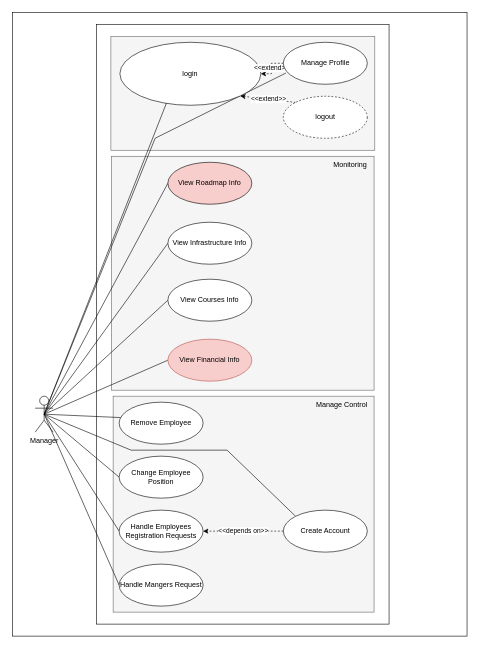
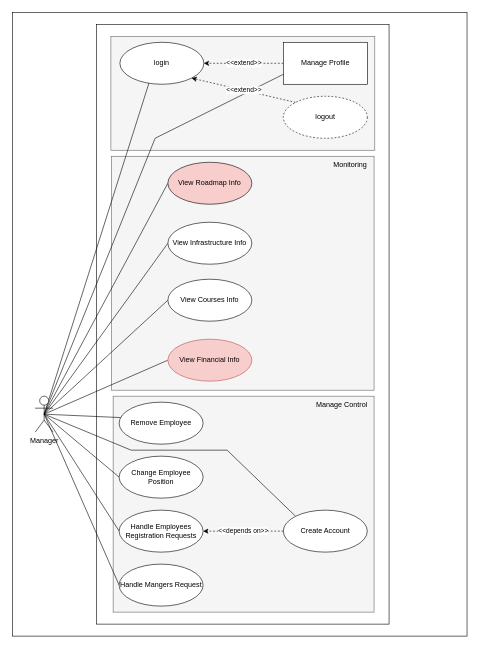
  <mxCell id="0" />
  <mxCell id="1" parent="0" />
  <mxCell id="2" value="" style="rounded=0;whiteSpace=wrap;html=1;movable=1;resizable=1;rotatable=1;deletable=1;editable=1;locked=0;connectable=1;" parent="1" vertex="1"><mxGeometry x="20.5" y="20" width="757.5" height="1040" as="geometry" /></mxCell>
  <mxCell id="3" value="" style="rounded=0;whiteSpace=wrap;html=1;movable=1;resizable=1;rotatable=1;deletable=1;editable=1;locked=0;connectable=1;" parent="1" vertex="1"><mxGeometry x="160.5" width="487.5" height="1000" as="geometry" y="40" /></mxCell>
  <mxCell id="4" value="" style="rounded=0;whiteSpace=wrap;html=1;fillColor=#f5f5f5;fontColor=#333333;strokeColor=#666666;container=0;" parent="1" vertex="1"><mxGeometry x="188" y="660" width="435" height="360" as="geometry" /></mxCell>
  <mxCell id="5" value="" style="rounded=0;whiteSpace=wrap;html=1;fillColor=#f5f5f5;fontColor=#333333;strokeColor=#666666;" parent="1" vertex="1"><mxGeometry x="184.25" y="60" width="440" height="190" as="geometry" /></mxCell>
  <mxCell id="6" value="" style="rounded=0;whiteSpace=wrap;html=1;fillColor=#f5f5f5;fontColor=#333333;strokeColor=#666666;" parent="1" vertex="1"><mxGeometry x="185.5" y="260" width="437.5" height="390" as="geometry" /></mxCell>
  <mxCell id="7" style="rounded=0;orthogonalLoop=1;jettySize=auto;html=1;exitX=0.5;exitY=0.5;exitDx=0;exitDy=0;exitPerimeter=0;entryX=0.5;entryY=0;entryDx=0;entryDy=0;endArrow=none;endFill=0;" parent="1" source="18" target="19" edge="1"><mxGeometry relative="1" as="geometry"><Array as="points" /></mxGeometry></mxCell>
  <mxCell id="8" style="rounded=0;orthogonalLoop=1;jettySize=auto;html=1;exitX=0.5;exitY=0.5;exitDx=0;exitDy=0;exitPerimeter=0;entryX=0;entryY=0.5;entryDx=0;entryDy=0;endArrow=none;endFill=0;" parent="1" source="18" target="25" edge="1"><mxGeometry relative="1" as="geometry" /></mxCell>
  <mxCell id="9" style="rounded=0;orthogonalLoop=1;jettySize=auto;html=1;exitX=0.5;exitY=0.5;exitDx=0;exitDy=0;exitPerimeter=0;entryX=0;entryY=0.5;entryDx=0;entryDy=0;endArrow=none;endFill=0;" parent="1" source="18" target="24" edge="1"><mxGeometry relative="1" as="geometry" /></mxCell>
  <mxCell id="10" style="rounded=0;orthogonalLoop=1;jettySize=auto;html=1;exitX=0.5;exitY=0.5;exitDx=0;exitDy=0;exitPerimeter=0;entryX=0;entryY=0.5;entryDx=0;entryDy=0;endArrow=none;endFill=0;" parent="1" source="18" target="26" edge="1"><mxGeometry relative="1" as="geometry" /></mxCell>
  <mxCell id="11" style="rounded=0;orthogonalLoop=1;jettySize=auto;html=1;exitX=0.5;exitY=0.5;exitDx=0;exitDy=0;exitPerimeter=0;entryX=0;entryY=0.5;entryDx=0;entryDy=0;endArrow=none;endFill=0;" parent="1" source="18" target="27" edge="1"><mxGeometry relative="1" as="geometry" /></mxCell>
  <mxCell id="12" style="rounded=0;orthogonalLoop=1;jettySize=auto;html=1;exitX=0.5;exitY=0.5;exitDx=0;exitDy=0;exitPerimeter=0;entryX=0.019;entryY=0.367;entryDx=0;entryDy=0;entryPerimeter=0;endArrow=none;endFill=0;" parent="1" source="18" target="32" edge="1"><mxGeometry relative="1" as="geometry" /></mxCell>
  <mxCell id="13" style="rounded=0;orthogonalLoop=1;jettySize=auto;html=1;exitX=0.5;exitY=0.5;exitDx=0;exitDy=0;exitPerimeter=0;entryX=0;entryY=0.5;entryDx=0;entryDy=0;endArrow=none;endFill=0;" parent="1" source="18" target="35" edge="1"><mxGeometry relative="1" as="geometry" /></mxCell>
  <mxCell id="14" style="rounded=0;orthogonalLoop=1;jettySize=auto;html=1;exitX=0.5;exitY=0.5;exitDx=0;exitDy=0;exitPerimeter=0;entryX=0;entryY=0.5;entryDx=0;entryDy=0;endArrow=none;endFill=0;" parent="1" source="18" target="31" edge="1"><mxGeometry relative="1" as="geometry" /></mxCell>
  <mxCell id="15" style="rounded=0;orthogonalLoop=1;jettySize=auto;html=1;exitX=0.5;exitY=0.5;exitDx=0;exitDy=0;exitPerimeter=0;entryX=0;entryY=0.5;entryDx=0;entryDy=0;endArrow=none;endFill=0;" parent="1" source="18" target="36" edge="1"><mxGeometry relative="1" as="geometry" /></mxCell>
  <mxCell id="16" style="rounded=0;orthogonalLoop=1;jettySize=auto;html=1;exitX=0.5;exitY=0.5;exitDx=0;exitDy=0;exitPerimeter=0;entryX=0;entryY=0;entryDx=0;entryDy=0;endArrow=none;endFill=0;" parent="1" source="18" target="34" edge="1"><mxGeometry relative="1" as="geometry"><Array as="points"><mxPoint x="218" y="750" /><mxPoint x="378" y="750" /></Array></mxGeometry></mxCell>
  <mxCell id="17" style="rounded=0;orthogonalLoop=1;jettySize=auto;html=1;exitX=0.5;exitY=0.5;exitDx=0;exitDy=0;exitPerimeter=0;entryX=0.031;entryY=0.732;entryDx=0;entryDy=0;entryPerimeter=0;endArrow=none;endFill=0;" parent="1" source="18" target="21" edge="1"><mxGeometry relative="1" as="geometry"><Array as="points"><mxPoint x="258" y="230" /></Array></mxGeometry></mxCell>
  <mxCell id="18" value="Manager" style="shape=umlActor;verticalLabelPosition=bottom;verticalAlign=top;html=1;outlineConnect=0;" parent="1" vertex="1"><mxGeometry x="58" y="660" width="30" height="60" as="geometry" /></mxCell>
- <mxCell id="19" value="login" style="ellipse;whiteSpace=wrap;html=1;" parent="1" vertex="1"><mxGeometry x="199.25" y="70" width="235" height="105" as="geometry" /></mxCell>
+ <mxCell id="19" value="login" style="ellipse;whiteSpace=wrap;html=1;" parent="1" vertex="1"><mxGeometry x="199.25" y="70" width="140" height="70" as="geometry" /></mxCell>
  <mxCell id="20" value="&amp;lt;&amp;lt;extend&amp;gt;&amp;gt;" style="edgeStyle=orthogonalEdgeStyle;rounded=0;orthogonalLoop=1;jettySize=auto;html=1;dashed=1;" parent="1" source="21" target="19" edge="1"><mxGeometry relative="1" as="geometry" /></mxCell>
- <mxCell id="21" value="Manage Profile" style="ellipse;whiteSpace=wrap;html=1;" parent="1" vertex="1"><mxGeometry x="471.75" y="70" width="140" height="70" as="geometry" /></mxCell>
+ <mxCell id="21" value="Manage Profile" style="whiteSpace=wrap;html=1;rounded=0;" parent="1" vertex="1"><mxGeometry x="471.75" y="70" width="140" height="70" as="geometry" /></mxCell>
  <mxCell id="22" style="rounded=0;orthogonalLoop=1;jettySize=auto;html=1;exitX=0;exitY=0.5;exitDx=0;exitDy=0;dashed=1;" parent="1" edge="1"><mxGeometry relative="1" as="geometry"><mxPoint x="338.903" y="796.517" as="targetPoint" /></mxGeometry></mxCell>
  <mxCell id="23" style="rounded=0;orthogonalLoop=1;jettySize=auto;html=1;exitX=0;exitY=0.5;exitDx=0;exitDy=0;entryX=1;entryY=1;entryDx=0;entryDy=0;dashed=1;" parent="1" edge="1"><mxGeometry relative="1" as="geometry"><mxPoint x="318.747" y="824.749" as="targetPoint" /></mxGeometry></mxCell>
  <mxCell id="24" value="View Infrastructure Info" style="ellipse;whiteSpace=wrap;html=1;" parent="1" vertex="1"><mxGeometry x="279.25" y="370" width="140" height="70" as="geometry" /></mxCell>
  <mxCell id="25" value="View Roadmap Info" style="ellipse;whiteSpace=wrap;html=1;fillColor=#f8cecc;" parent="1" vertex="1"><mxGeometry x="279.25" y="270" width="140" height="70" as="geometry" /></mxCell>
  <mxCell id="26" value="View Courses Info" style="ellipse;whiteSpace=wrap;html=1;" parent="1" vertex="1"><mxGeometry x="279.25" y="465" width="140" height="70" as="geometry" /></mxCell>
  <mxCell id="27" value="View Financial Info" style="ellipse;whiteSpace=wrap;html=1;fillColor=#f8cecc;strokeColor=#b85450;" parent="1" vertex="1"><mxGeometry x="279.25" y="565" width="140" height="70" as="geometry" /></mxCell>
  <mxCell id="28" value="&amp;lt;&amp;lt;extend&amp;gt;&amp;gt;" style="rounded=0;orthogonalLoop=1;jettySize=auto;html=1;exitX=0;exitY=0;exitDx=0;exitDy=0;entryX=1;entryY=1;entryDx=0;entryDy=0;dashed=1;" parent="1" source="29" target="19" edge="1"><mxGeometry relative="1" as="geometry" /></mxCell>
  <mxCell id="29" value="logout" style="ellipse;whiteSpace=wrap;html=1;dashed=1;" parent="1" vertex="1"><mxGeometry x="471.75" y="160" width="140" height="70" as="geometry" /></mxCell>
  <mxCell id="30" value="Monitoring" style="text;html=1;align=center;verticalAlign=middle;resizable=0;points=[];autosize=1;strokeColor=none;fillColor=none;" parent="1" vertex="1"><mxGeometry x="543" y="260" width="80" height="30" as="geometry" /></mxCell>
  <mxCell id="31" value="Handle Employees Registration Requests" style="ellipse;whiteSpace=wrap;html=1;" parent="1" vertex="1"><mxGeometry x="198" y="850" width="140" height="70" as="geometry" /></mxCell>
  <mxCell id="32" value="Remove Employee" style="ellipse;whiteSpace=wrap;html=1;" parent="1" vertex="1"><mxGeometry x="198" y="670" width="140" height="70" as="geometry" /></mxCell>
  <mxCell id="33" value="&amp;lt;&amp;lt;depends on&amp;gt;&amp;gt;" style="edgeStyle=orthogonalEdgeStyle;rounded=0;orthogonalLoop=1;jettySize=auto;html=1;dashed=1;" parent="1" source="34" target="31" edge="1"><mxGeometry relative="1" as="geometry" /></mxCell>
  <mxCell id="34" value="Create Account" style="ellipse;whiteSpace=wrap;html=1;" parent="1" vertex="1"><mxGeometry x="471.75" y="850" width="140" height="70" as="geometry" /></mxCell>
  <mxCell id="35" value="Change Employee Position" style="ellipse;whiteSpace=wrap;html=1;" parent="1" vertex="1"><mxGeometry x="198" y="760" width="140" height="70" as="geometry" /></mxCell>
  <mxCell id="36" value="Handle Mangers Request" style="ellipse;whiteSpace=wrap;html=1;" parent="1" vertex="1"><mxGeometry x="198" y="940" width="140" height="70" as="geometry" /></mxCell>
  <mxCell id="37" value="Manage Control" style="text;html=1;align=center;verticalAlign=middle;resizable=0;points=[];autosize=1;strokeColor=none;fillColor=none;" parent="1" vertex="1"><mxGeometry x="514.25" y="660" width="110" height="30" as="geometry" /></mxCell>
